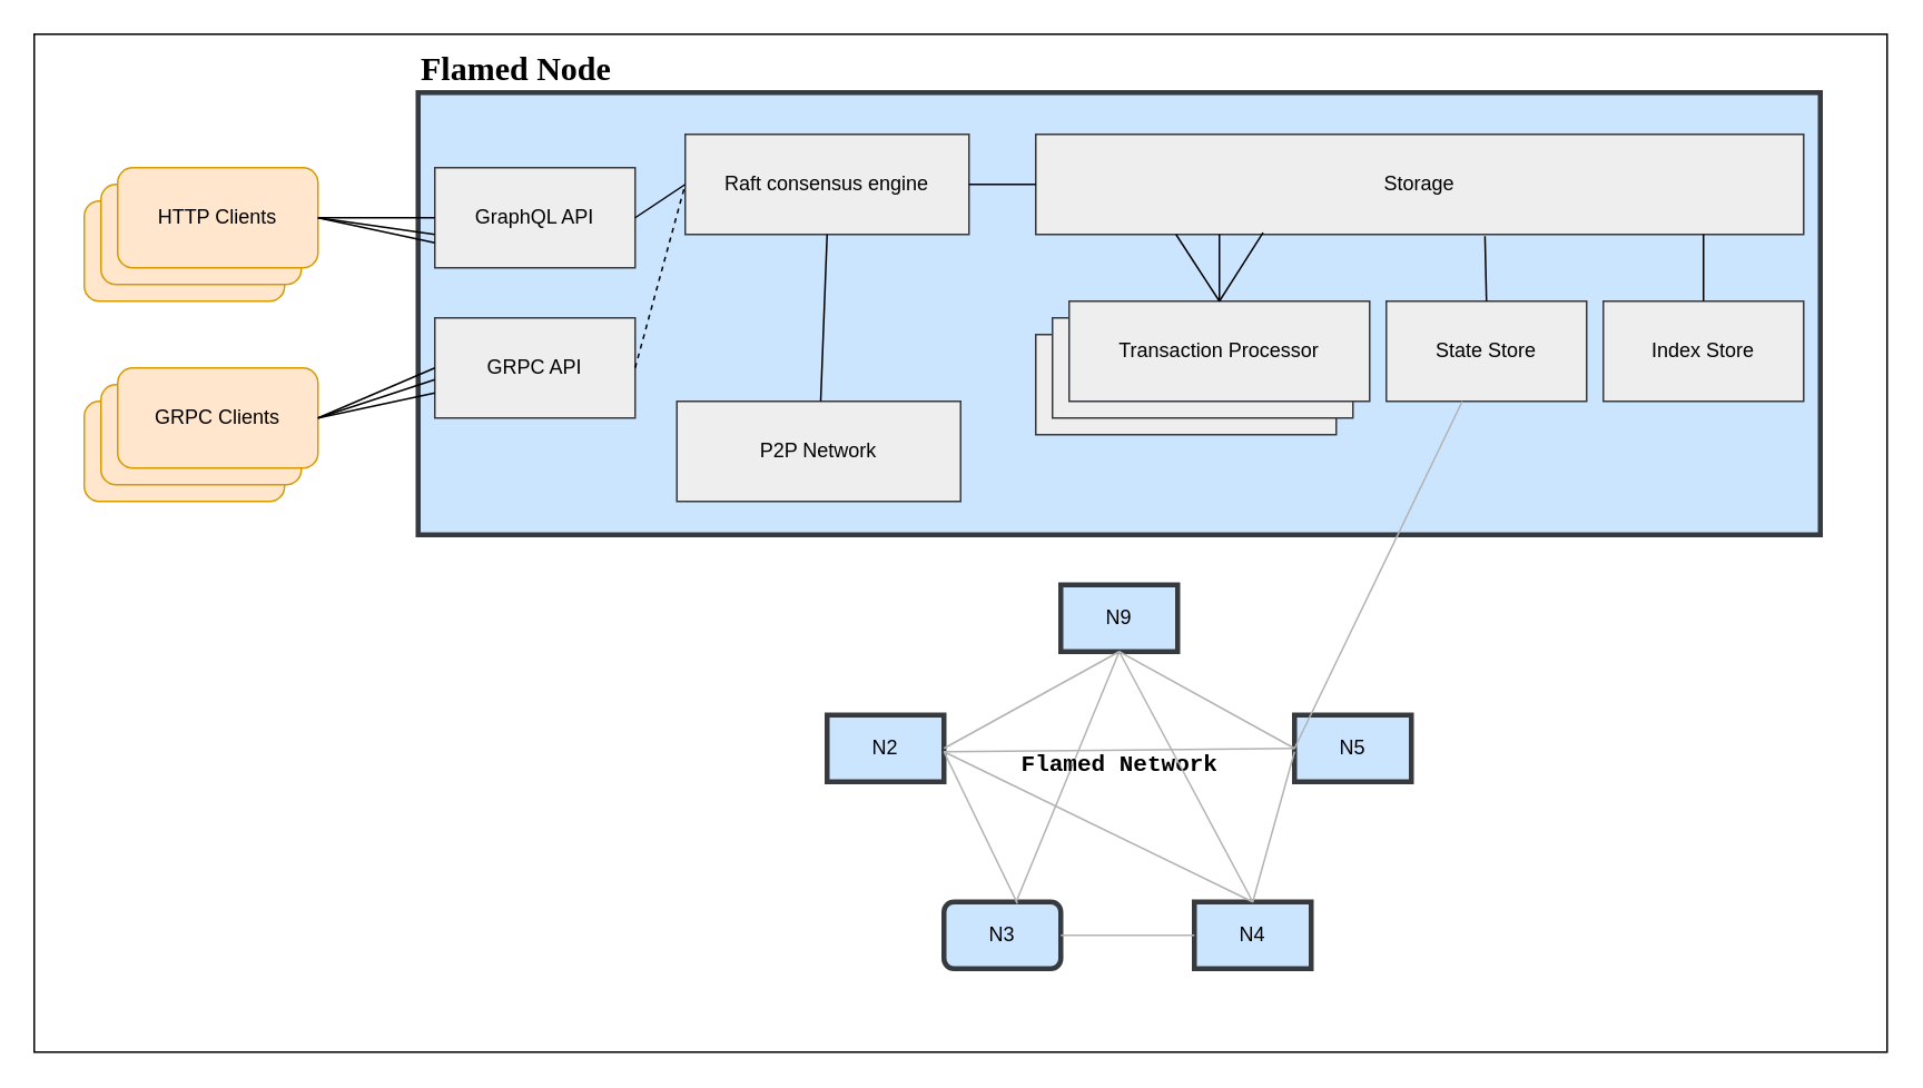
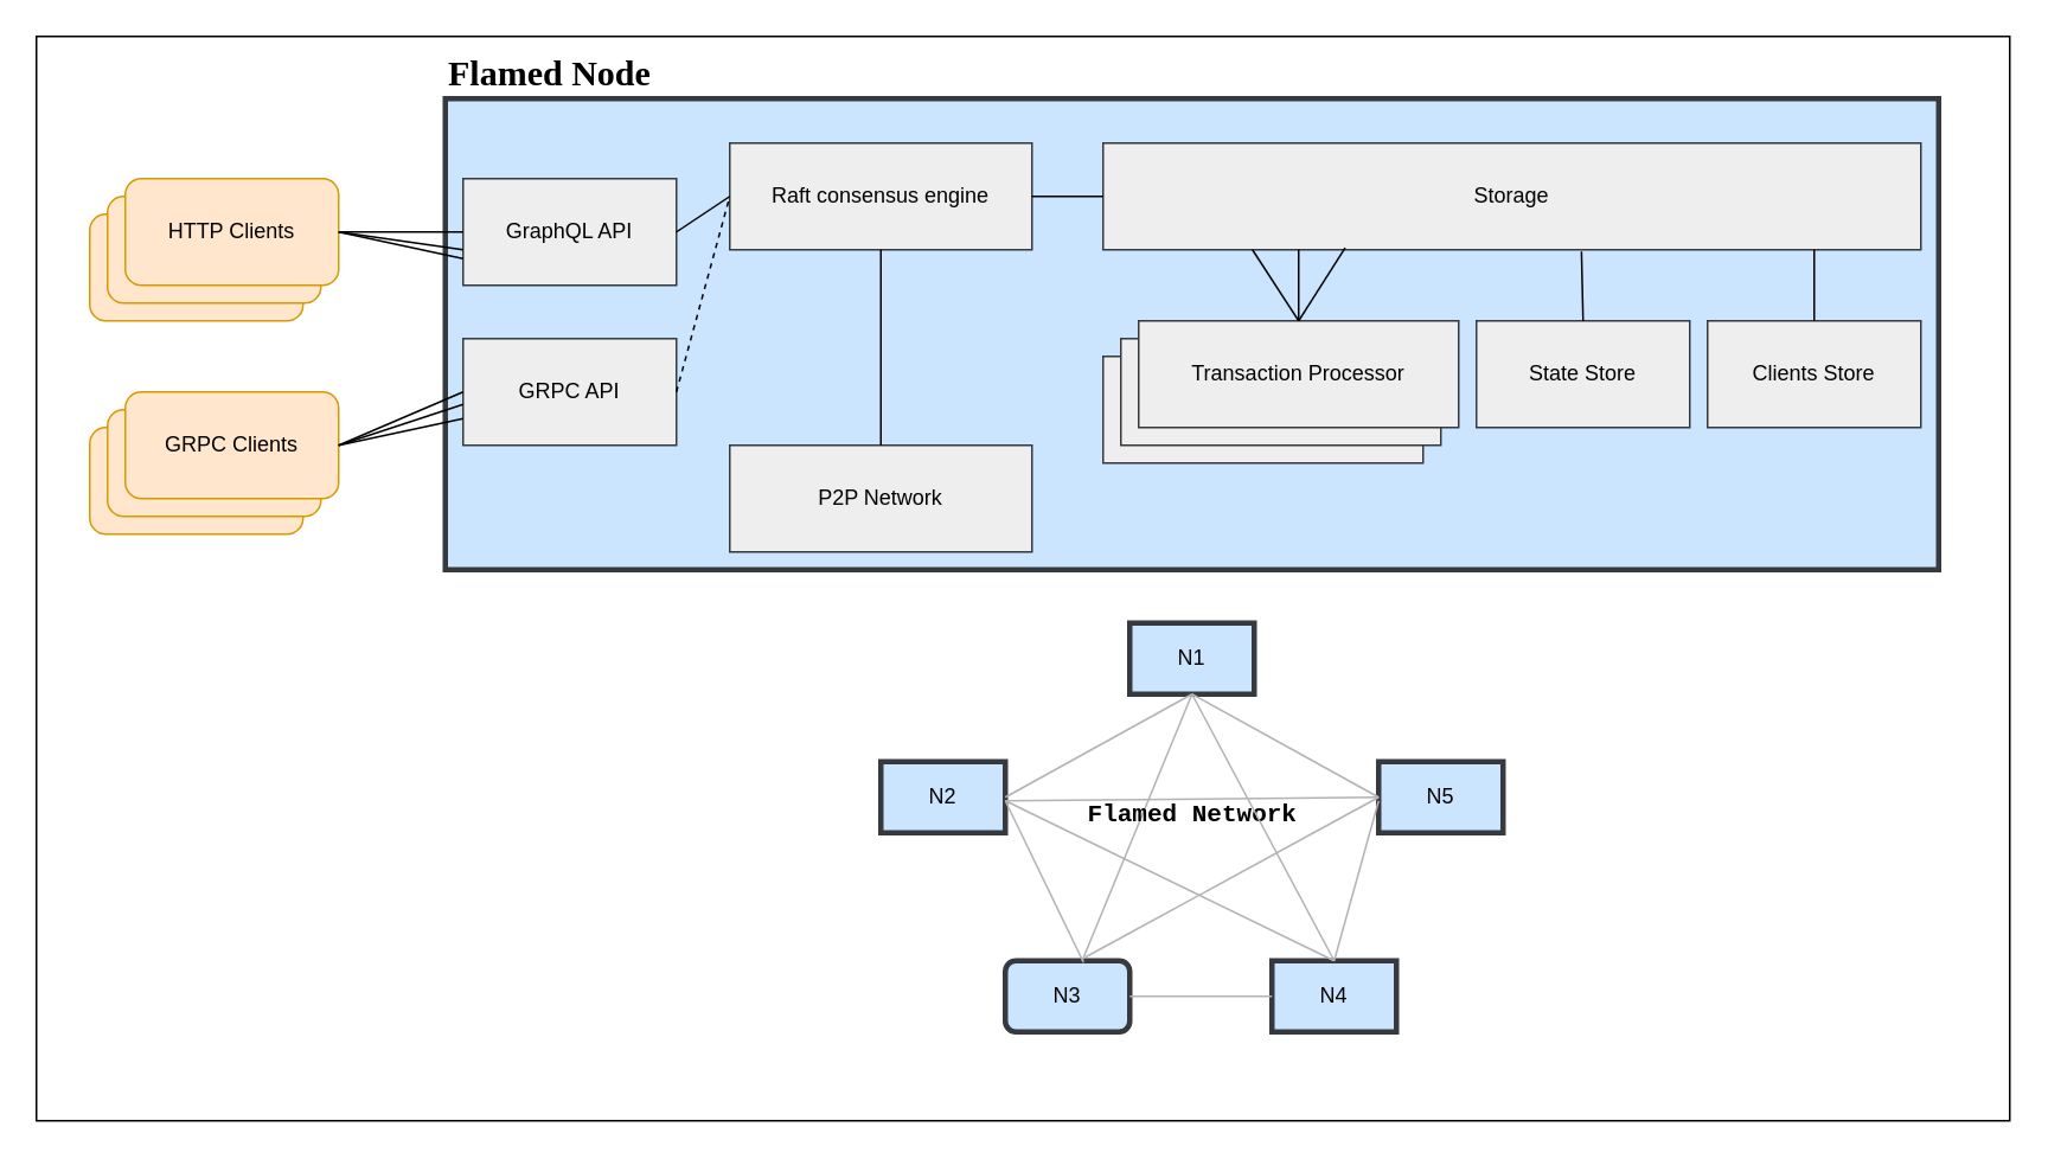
  <mxCell id="0" />
  <mxCell id="1" parent="0" />
  <mxCell id="2" value="" style="rounded=0;whiteSpace=wrap;html=1;shadow=0;glass=0;comic=0;strokeWidth=3;fillColor=#cce5ff;strokeColor=#36393d;" parent="1" vertex="1"><mxGeometry x="250" y="55" width="840" height="265" as="geometry" /></mxCell>
  <mxCell id="3" value="&lt;p&gt;&lt;b&gt;&lt;font style=&quot;font-size: 20px&quot; face=&quot;Times New Roman&quot;&gt;Flamed Node&lt;/font&gt;&lt;/b&gt;&lt;/p&gt;" style="text;html=1;strokeColor=none;fillColor=none;align=left;verticalAlign=middle;whiteSpace=wrap;rounded=0;shadow=0;glass=0;comic=0;" parent="1" vertex="1"><mxGeometry x="250" y="30" width="130" height="20" as="geometry" /></mxCell>
  <mxCell id="4" value="" style="rounded=1;whiteSpace=wrap;html=1;shadow=0;glass=0;comic=0;strokeWidth=1;fillColor=#ffe6cc;strokeColor=#d79b00;" parent="1" vertex="1"><mxGeometry x="50" y="120" width="120" height="60" as="geometry" /></mxCell>
  <mxCell id="5" value="" style="rounded=1;whiteSpace=wrap;html=1;shadow=0;glass=0;comic=0;strokeWidth=1;fillColor=#ffe6cc;strokeColor=#d79b00;" parent="1" vertex="1"><mxGeometry x="60" y="110" width="120" height="60" as="geometry" /></mxCell>
  <mxCell id="6" value="HTTP Clients" style="rounded=1;whiteSpace=wrap;html=1;shadow=0;glass=0;comic=0;strokeWidth=1;fillColor=#ffe6cc;strokeColor=#d79b00;" parent="1" vertex="1"><mxGeometry x="70" y="100" width="120" height="60" as="geometry" /></mxCell>
  <mxCell id="7" value="GraphQL API" style="rounded=0;whiteSpace=wrap;html=1;shadow=0;glass=0;comic=0;strokeWidth=1;fontStyle=0;fillColor=#eeeeee;strokeColor=#36393d;" parent="1" vertex="1"><mxGeometry x="260" y="100" width="120" height="60" as="geometry" /></mxCell>
  <mxCell id="8" value="State Store" style="rounded=0;whiteSpace=wrap;html=1;shadow=0;glass=0;comic=0;strokeWidth=1;fontStyle=0;fillColor=#eeeeee;strokeColor=#36393d;" parent="1" vertex="1"><mxGeometry x="830" y="180" width="120" height="60" as="geometry" /></mxCell>
- <mxCell id="9" value="Index Store" style="rounded=0;whiteSpace=wrap;html=1;shadow=0;glass=0;comic=0;strokeWidth=1;fontStyle=0;fillColor=#eeeeee;strokeColor=#36393d;" parent="1" vertex="1"><mxGeometry x="960" y="180" width="120" height="60" as="geometry" /></mxCell>
+ <mxCell id="9" value="Clients Store" style="rounded=0;whiteSpace=wrap;html=1;shadow=0;glass=0;comic=0;strokeWidth=1;fontStyle=0;fillColor=#eeeeee;strokeColor=#36393d;" parent="1" vertex="1"><mxGeometry x="960" y="180" width="120" height="60" as="geometry" /></mxCell>
  <mxCell id="10" value="GRPC API" style="rounded=0;whiteSpace=wrap;html=1;shadow=0;glass=0;comic=0;strokeWidth=1;fontStyle=0;fillColor=#eeeeee;strokeColor=#36393d;" parent="1" vertex="1"><mxGeometry x="260" y="190" width="120" height="60" as="geometry" /></mxCell>
  <mxCell id="11" value="Transaction Processor" style="rounded=0;whiteSpace=wrap;html=1;shadow=0;glass=0;comic=0;strokeWidth=1;fontStyle=0;fillColor=#eeeeee;strokeColor=#36393d;movable=1;resizable=1;rotatable=1;deletable=1;editable=1;connectable=1;" parent="1" vertex="1"><mxGeometry x="620" y="200" width="180" height="60" as="geometry" /></mxCell>
  <mxCell id="12" value="Transaction Processor" style="rounded=0;whiteSpace=wrap;html=1;shadow=0;glass=0;comic=0;strokeWidth=1;fontStyle=0;fillColor=#eeeeee;strokeColor=#36393d;movable=1;resizable=1;rotatable=1;deletable=1;editable=1;connectable=1;" parent="1" vertex="1"><mxGeometry x="630" y="190" width="180" height="60" as="geometry" /></mxCell>
  <mxCell id="13" value="Transaction Processor" style="rounded=0;whiteSpace=wrap;html=1;shadow=0;glass=0;comic=0;strokeWidth=1;fontStyle=0;fillColor=#eeeeee;strokeColor=#36393d;movable=1;resizable=1;rotatable=1;deletable=1;editable=1;connectable=1;" parent="1" vertex="1"><mxGeometry x="640" y="180" width="180" height="60" as="geometry" /></mxCell>
  <mxCell id="14" value="Raft consensus engine" style="rounded=0;whiteSpace=wrap;html=1;shadow=0;glass=0;comic=0;strokeWidth=1;fontStyle=0;fillColor=#eeeeee;strokeColor=#36393d;" parent="1" vertex="1"><mxGeometry x="410" y="80" width="170" height="60" as="geometry" /></mxCell>
  <mxCell id="15" value="Storage" style="rounded=0;whiteSpace=wrap;html=1;shadow=0;glass=0;comic=0;strokeWidth=1;fontStyle=0;fillColor=#eeeeee;strokeColor=#36393d;" parent="1" vertex="1"><mxGeometry x="620" y="80" width="460" height="60" as="geometry" /></mxCell>
  <mxCell id="16" value="" style="rounded=1;whiteSpace=wrap;html=1;shadow=0;glass=0;comic=0;strokeWidth=1;fillColor=#ffe6cc;strokeColor=#d79b00;" parent="1" vertex="1"><mxGeometry x="50" y="240" width="120" height="60" as="geometry" /></mxCell>
  <mxCell id="17" value="" style="rounded=1;whiteSpace=wrap;html=1;shadow=0;glass=0;comic=0;strokeWidth=1;fillColor=#ffe6cc;strokeColor=#d79b00;" parent="1" vertex="1"><mxGeometry x="60" y="230" width="120" height="60" as="geometry" /></mxCell>
  <mxCell id="18" value="GRPC Clients" style="rounded=1;whiteSpace=wrap;html=1;shadow=0;glass=0;comic=0;strokeWidth=1;fillColor=#ffe6cc;strokeColor=#d79b00;" parent="1" vertex="1"><mxGeometry x="70" y="220" width="120" height="60" as="geometry" /></mxCell>
- <mxCell id="19" value="P2P Network" style="rounded=0;whiteSpace=wrap;html=1;shadow=0;glass=0;comic=0;strokeWidth=1;fontStyle=0;fillColor=#eeeeee;strokeColor=#36393d;" parent="1" vertex="1"><mxGeometry x="405" y="240" width="170" height="60" as="geometry" /></mxCell>
+ <mxCell id="19" value="P2P Network" style="rounded=0;whiteSpace=wrap;html=1;shadow=0;glass=0;comic=0;strokeWidth=1;fontStyle=0;fillColor=#eeeeee;strokeColor=#36393d;" parent="1" vertex="1"><mxGeometry x="410" y="250" width="170" height="60" as="geometry" /></mxCell>
  <mxCell id="20" value="N3" style="whiteSpace=wrap;html=1;shadow=0;glass=0;comic=0;strokeWidth=3;fillColor=#cce5ff;strokeColor=#36393d;rounded=1;" parent="1" vertex="1"><mxGeometry x="565" y="540" width="70" height="40" as="geometry" /></mxCell>
  <mxCell id="21" value="N4" style="rounded=0;whiteSpace=wrap;html=1;shadow=0;glass=0;comic=0;strokeWidth=3;fillColor=#cce5ff;strokeColor=#36393d;" parent="1" vertex="1"><mxGeometry x="715" y="540" width="70" height="40" as="geometry" /></mxCell>
  <mxCell id="22" value="N5" style="rounded=0;whiteSpace=wrap;html=1;shadow=0;glass=0;comic=0;strokeWidth=3;fillColor=#cce5ff;strokeColor=#36393d;" parent="1" vertex="1"><mxGeometry x="775" y="428" width="70" height="40" as="geometry" /></mxCell>
  <mxCell id="23" value="N2" style="rounded=0;whiteSpace=wrap;html=1;shadow=0;glass=0;comic=0;strokeWidth=3;fillColor=#cce5ff;strokeColor=#36393d;" parent="1" vertex="1"><mxGeometry x="495" y="428" width="70" height="40" as="geometry" /></mxCell>
  <mxCell id="24" value="" style="endArrow=none;html=1;fontFamily=Courier New;exitX=1;exitY=0.5;exitDx=0;exitDy=0;entryX=0;entryY=0.5;entryDx=0;entryDy=0;" parent="1" source="7" target="14" edge="1"><mxGeometry width="50" height="50" relative="1" as="geometry"><mxPoint x="370" y="150" as="sourcePoint" /><mxPoint x="420" y="100" as="targetPoint" /></mxGeometry></mxCell>
  <mxCell id="25" value="" style="endArrow=none;html=1;fontFamily=Courier New;entryX=0;entryY=0.5;entryDx=0;entryDy=0;exitX=1;exitY=0.5;exitDx=0;exitDy=0;dashed=1;" parent="1" source="10" target="14" edge="1"><mxGeometry width="50" height="50" relative="1" as="geometry"><mxPoint x="380" y="240" as="sourcePoint" /><mxPoint x="430" y="190" as="targetPoint" /></mxGeometry></mxCell>
  <mxCell id="26" value="" style="endArrow=none;html=1;fontFamily=Courier New;entryX=0;entryY=0.5;entryDx=0;entryDy=0;exitX=1;exitY=0.5;exitDx=0;exitDy=0;" parent="1" source="6" target="7" edge="1"><mxGeometry width="50" height="50" relative="1" as="geometry"><mxPoint x="190" y="160" as="sourcePoint" /><mxPoint x="240" y="110" as="targetPoint" /></mxGeometry></mxCell>
  <mxCell id="27" value="" style="endArrow=none;html=1;fontFamily=Courier New;" parent="1" edge="1"><mxGeometry width="50" height="50" relative="1" as="geometry"><mxPoint x="190" y="130" as="sourcePoint" /><mxPoint x="260" y="140" as="targetPoint" /></mxGeometry></mxCell>
  <mxCell id="28" value="" style="endArrow=none;html=1;fontFamily=Courier New;entryX=0;entryY=0.75;entryDx=0;entryDy=0;" parent="1" target="7" edge="1"><mxGeometry width="50" height="50" relative="1" as="geometry"><mxPoint x="190" y="130" as="sourcePoint" /><mxPoint x="240" y="110" as="targetPoint" /></mxGeometry></mxCell>
  <mxCell id="29" value="" style="endArrow=none;html=1;fontFamily=Courier New;entryX=0;entryY=0.5;entryDx=0;entryDy=0;exitX=1;exitY=0.5;exitDx=0;exitDy=0;" parent="1" source="18" target="10" edge="1"><mxGeometry width="50" height="50" relative="1" as="geometry"><mxPoint x="190" y="280" as="sourcePoint" /><mxPoint x="240" y="230" as="targetPoint" /></mxGeometry></mxCell>
  <mxCell id="30" value="" style="endArrow=none;html=1;fontFamily=Courier New;exitX=1;exitY=0.5;exitDx=0;exitDy=0;entryX=0;entryY=0.75;entryDx=0;entryDy=0;" parent="1" source="18" target="10" edge="1"><mxGeometry width="50" height="50" relative="1" as="geometry"><mxPoint x="190" y="290" as="sourcePoint" /><mxPoint x="240" y="240" as="targetPoint" /></mxGeometry></mxCell>
  <mxCell id="31" value="" style="endArrow=none;html=1;fontFamily=Courier New;entryX=0;entryY=0.617;entryDx=0;entryDy=0;entryPerimeter=0;" parent="1" target="10" edge="1"><mxGeometry width="50" height="50" relative="1" as="geometry"><mxPoint x="190" y="250" as="sourcePoint" /><mxPoint x="240" y="270" as="targetPoint" /></mxGeometry></mxCell>
  <mxCell id="32" value="" style="endArrow=none;html=1;fontFamily=Courier New;entryX=0.5;entryY=1;entryDx=0;entryDy=0;" parent="1" source="19" target="14" edge="1"><mxGeometry width="50" height="50" relative="1" as="geometry"><mxPoint x="460" y="190" as="sourcePoint" /><mxPoint x="510" y="140" as="targetPoint" /></mxGeometry></mxCell>
  <mxCell id="33" value="" style="endArrow=none;html=1;fontFamily=Courier New;exitX=1;exitY=0.5;exitDx=0;exitDy=0;entryX=0;entryY=0.5;entryDx=0;entryDy=0;" parent="1" source="14" target="15" edge="1"><mxGeometry width="50" height="50" relative="1" as="geometry"><mxPoint x="580" y="130" as="sourcePoint" /><mxPoint x="630" y="80" as="targetPoint" /></mxGeometry></mxCell>
  <mxCell id="34" value="" style="endArrow=none;html=1;fontFamily=Courier New;exitX=0.5;exitY=0;exitDx=0;exitDy=0;" parent="1" source="13" edge="1"><mxGeometry width="50" height="50" relative="1" as="geometry"><mxPoint x="680" y="190" as="sourcePoint" /><mxPoint x="730" y="140" as="targetPoint" /></mxGeometry></mxCell>
  <mxCell id="35" value="" style="endArrow=none;html=1;fontFamily=Courier New;exitX=0.5;exitY=0;exitDx=0;exitDy=0;" parent="1" source="13" edge="1"><mxGeometry width="50" height="50" relative="1" as="geometry"><mxPoint x="710" y="190" as="sourcePoint" /><mxPoint x="704" y="140" as="targetPoint" /></mxGeometry></mxCell>
  <mxCell id="36" value="" style="endArrow=none;html=1;fontFamily=Courier New;exitX=0.5;exitY=0;exitDx=0;exitDy=0;entryX=0.296;entryY=0.983;entryDx=0;entryDy=0;entryPerimeter=0;" parent="1" source="13" target="15" edge="1"><mxGeometry width="50" height="50" relative="1" as="geometry"><mxPoint x="730" y="190" as="sourcePoint" /><mxPoint x="780" y="140" as="targetPoint" /></mxGeometry></mxCell>
  <mxCell id="37" value="" style="endArrow=none;html=1;fontFamily=Courier New;exitX=0.5;exitY=0;exitDx=0;exitDy=0;entryX=0.585;entryY=1.017;entryDx=0;entryDy=0;entryPerimeter=0;" parent="1" source="8" target="15" edge="1"><mxGeometry width="50" height="50" relative="1" as="geometry"><mxPoint x="860" y="190" as="sourcePoint" /><mxPoint x="910" y="140" as="targetPoint" /></mxGeometry></mxCell>
  <mxCell id="38" value="" style="endArrow=none;html=1;fontFamily=Courier New;exitX=0.5;exitY=0;exitDx=0;exitDy=0;" parent="1" source="9" edge="1"><mxGeometry width="50" height="50" relative="1" as="geometry"><mxPoint x="1000" y="190" as="sourcePoint" /><mxPoint x="1020" y="140" as="targetPoint" /></mxGeometry></mxCell>
- <mxCell id="39" value="N9" style="rounded=0;whiteSpace=wrap;html=1;shadow=0;glass=0;comic=0;strokeWidth=3;fillColor=#cce5ff;strokeColor=#36393d;" parent="1" vertex="1"><mxGeometry x="635" y="350" width="70" height="40" as="geometry" /></mxCell>
+ <mxCell id="39" value="N1" style="rounded=0;whiteSpace=wrap;html=1;shadow=0;glass=0;comic=0;strokeWidth=3;fillColor=#cce5ff;strokeColor=#36393d;" parent="1" vertex="1"><mxGeometry x="635" y="350" width="70" height="40" as="geometry" /></mxCell>
  <mxCell id="40" value="" style="endArrow=none;html=1;fontFamily=Courier New;fontSize=14;entryX=0.5;entryY=1;entryDx=0;entryDy=0;exitX=1;exitY=0.5;exitDx=0;exitDy=0;strokeColor=#B3B3B3;" parent="1" source="23" target="39" edge="1"><mxGeometry width="50" height="50" relative="1" as="geometry"><mxPoint x="645" y="440" as="sourcePoint" /><mxPoint x="695" y="390" as="targetPoint" /></mxGeometry></mxCell>
  <mxCell id="41" value="" style="endArrow=none;html=1;fontFamily=Courier New;fontSize=14;entryX=0.5;entryY=1;entryDx=0;entryDy=0;strokeColor=#B3B3B3;" parent="1" source="20" target="39" edge="1"><mxGeometry width="50" height="50" relative="1" as="geometry"><mxPoint x="655" y="440" as="sourcePoint" /><mxPoint x="705" y="390" as="targetPoint" /></mxGeometry></mxCell>
  <mxCell id="42" value="Flamed Network" style="text;html=1;align=center;verticalAlign=middle;resizable=0;points=[];autosize=1;fontFamily=Courier New;fontStyle=1;fontSize=14;" parent="1" vertex="1"><mxGeometry x="605" y="448" width="130" height="20" as="geometry" /></mxCell>
  <mxCell id="43" value="" style="endArrow=none;html=1;fontFamily=Courier New;fontSize=14;exitX=0.5;exitY=0;exitDx=0;exitDy=0;strokeColor=#B3B3B3;entryX=0.5;entryY=1;entryDx=0;entryDy=0;" parent="1" source="21" target="39" edge="1"><mxGeometry width="50" height="50" relative="1" as="geometry"><mxPoint x="575" y="458" as="sourcePoint" /><mxPoint x="665" y="390" as="targetPoint" /></mxGeometry></mxCell>
  <mxCell id="44" value="" style="endArrow=none;html=1;fontFamily=Courier New;fontSize=14;exitX=0;exitY=0.5;exitDx=0;exitDy=0;strokeColor=#B3B3B3;entryX=0.5;entryY=1;entryDx=0;entryDy=0;" parent="1" source="22" target="39" edge="1"><mxGeometry width="50" height="50" relative="1" as="geometry"><mxPoint x="760" y="550" as="sourcePoint" /><mxPoint x="680" y="400" as="targetPoint" /></mxGeometry></mxCell>
  <mxCell id="45" value="" style="endArrow=none;html=1;fontFamily=Courier New;fontSize=14;entryX=0.629;entryY=0.025;entryDx=0;entryDy=0;strokeColor=#B3B3B3;entryPerimeter=0;" parent="1" target="20" edge="1"><mxGeometry width="50" height="50" relative="1" as="geometry"><mxPoint x="565" y="450" as="sourcePoint" /><mxPoint x="680" y="400" as="targetPoint" /></mxGeometry></mxCell>
  <mxCell id="46" value="" style="endArrow=none;html=1;fontFamily=Courier New;fontSize=14;entryX=0.5;entryY=0;entryDx=0;entryDy=0;strokeColor=#B3B3B3;" parent="1" target="21" edge="1"><mxGeometry width="50" height="50" relative="1" as="geometry"><mxPoint x="565" y="450" as="sourcePoint" /><mxPoint x="619.03" y="551" as="targetPoint" /></mxGeometry></mxCell>
  <mxCell id="47" value="" style="endArrow=none;html=1;fontFamily=Courier New;fontSize=14;entryX=0;entryY=0.5;entryDx=0;entryDy=0;strokeColor=#B3B3B3;" parent="1" target="22" edge="1"><mxGeometry width="50" height="50" relative="1" as="geometry"><mxPoint x="565" y="450" as="sourcePoint" /><mxPoint x="760" y="550" as="targetPoint" /></mxGeometry></mxCell>
- <mxCell id="48" value="" style="endArrow=none;html=1;fontFamily=Courier New;fontSize=14;strokeColor=#B3B3B3;exitX=0;exitY=0.5;exitDx=0;exitDy=0;" parent="1" source="22" target="8" edge="1"><mxGeometry width="50" height="50" relative="1" as="geometry"><mxPoint x="575" y="460" as="sourcePoint" /><mxPoint x="619.03" y="551" as="targetPoint" /></mxGeometry></mxCell>
+ <mxCell id="48" value="" style="endArrow=none;html=1;fontFamily=Courier New;fontSize=14;entryX=0.643;entryY=-0.05;entryDx=0;entryDy=0;strokeColor=#B3B3B3;entryPerimeter=0;exitX=0;exitY=0.5;exitDx=0;exitDy=0;" parent="1" source="22" target="20" edge="1"><mxGeometry width="50" height="50" relative="1" as="geometry"><mxPoint x="575" y="460" as="sourcePoint" /><mxPoint x="619.03" y="551" as="targetPoint" /></mxGeometry></mxCell>
  <mxCell id="49" value="" style="endArrow=none;html=1;fontFamily=Courier New;fontSize=14;strokeColor=#B3B3B3;exitX=0.5;exitY=0;exitDx=0;exitDy=0;" parent="1" source="21" edge="1"><mxGeometry width="50" height="50" relative="1" as="geometry"><mxPoint x="745" y="540" as="sourcePoint" /><mxPoint x="775" y="450" as="targetPoint" /></mxGeometry></mxCell>
  <mxCell id="50" value="" style="endArrow=none;html=1;fontFamily=Courier New;fontSize=14;entryX=1;entryY=0.5;entryDx=0;entryDy=0;strokeColor=#B3B3B3;exitX=0;exitY=0.5;exitDx=0;exitDy=0;" parent="1" source="21" target="20" edge="1"><mxGeometry width="50" height="50" relative="1" as="geometry"><mxPoint x="785" y="458" as="sourcePoint" /><mxPoint x="620.01" y="548" as="targetPoint" /></mxGeometry></mxCell>
  <mxCell id="51" value="" style="rounded=0;whiteSpace=wrap;html=1;fillColor=none;" vertex="1" parent="1"><mxGeometry x="20" y="20" width="1110" height="610" as="geometry" /></mxCell>
